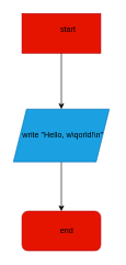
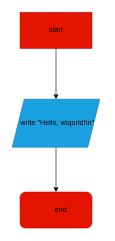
  <mxCell id="0" />
  <mxCell id="1" parent="0" />
  <mxCell id="2" value="" style="group" parent="1" vertex="1" connectable="0"><mxGeometry x="33" y="20" width="120" height="60" as="geometry" /></mxCell>
  <mxCell id="3" value="" style="rounded=0;whiteSpace=wrap;html=1;fillColor=#e51400;fontColor=#ffffff;strokeColor=#B20000;" parent="2" vertex="1"><mxGeometry width="120" height="60" as="geometry" /></mxCell>
- <mxCell id="4" value="&lt;font&gt;start&lt;/font&gt;" style="text;html=1;align=center;verticalAlign=middle;resizable=0;points=[];autosize=1;strokeColor=none;fillColor=none;" parent="2" vertex="1"><mxGeometry x="45" y="10" width="50" height="30" as="geometry" /></mxCell>
+ <mxCell id="4" value="&lt;font&gt;start&lt;/font&gt;" style="text;html=1;align=center;verticalAlign=middle;resizable=0;points=[];autosize=1;strokeColor=none;fillColor=none;" parent="2" vertex="1"><mxGeometry x="35" y="15" width="50" height="30" as="geometry" /></mxCell>
  <mxCell id="5" style="edgeStyle=orthogonalEdgeStyle;rounded=0;orthogonalLoop=1;jettySize=auto;html=1;entryX=0.5;entryY=0;entryDx=0;entryDy=0;" parent="1" source="6" target="10" edge="1"><mxGeometry relative="1" as="geometry" /></mxCell>
  <mxCell id="6" value="" style="shape=parallelogram;perimeter=parallelogramPerimeter;whiteSpace=wrap;html=1;fixedSize=1;fillColor=#1ba1e2;fontColor=#ffffff;strokeColor=#006EAF;" parent="1" vertex="1"><mxGeometry x="20" y="165" width="146" height="80" as="geometry" /></mxCell>
  <mxCell id="7" style="edgeStyle=orthogonalEdgeStyle;rounded=0;orthogonalLoop=1;jettySize=auto;html=1;entryX=0.5;entryY=0;entryDx=0;entryDy=0;" parent="1" source="3" target="6" edge="1"><mxGeometry relative="1" as="geometry" /></mxCell>
  <mxCell id="8" value="write &quot;Hello, w\qorld!\n&quot;" style="text;html=1;align=center;verticalAlign=middle;resizable=0;points=[];autosize=1;strokeColor=none;fillColor=none;" parent="1" vertex="1"><mxGeometry x="20" y="190" width="150" height="30" as="geometry" /></mxCell>
  <mxCell id="9" value="" style="group" vertex="1" connectable="0" parent="1"><mxGeometry x="33" y="320" width="120" height="60" as="geometry" /></mxCell>
  <mxCell id="10" value="" style="rounded=1;whiteSpace=wrap;html=1;fillColor=#e51400;fontColor=#ffffff;strokeColor=#B20000;" parent="9" vertex="1"><mxGeometry width="120" height="60" as="geometry" /></mxCell>
  <mxCell id="11" value="end" style="text;html=1;align=center;verticalAlign=middle;resizable=0;points=[];autosize=1;strokeColor=none;fillColor=none;" parent="9" vertex="1"><mxGeometry x="48" y="15" width="40" height="30" as="geometry" /></mxCell>
